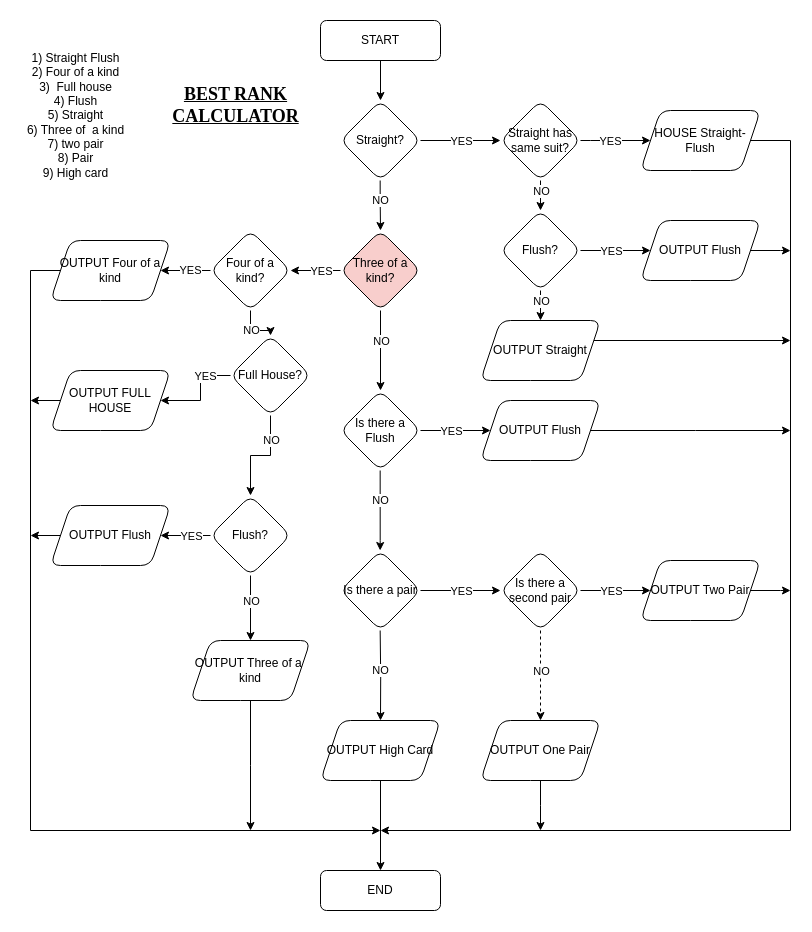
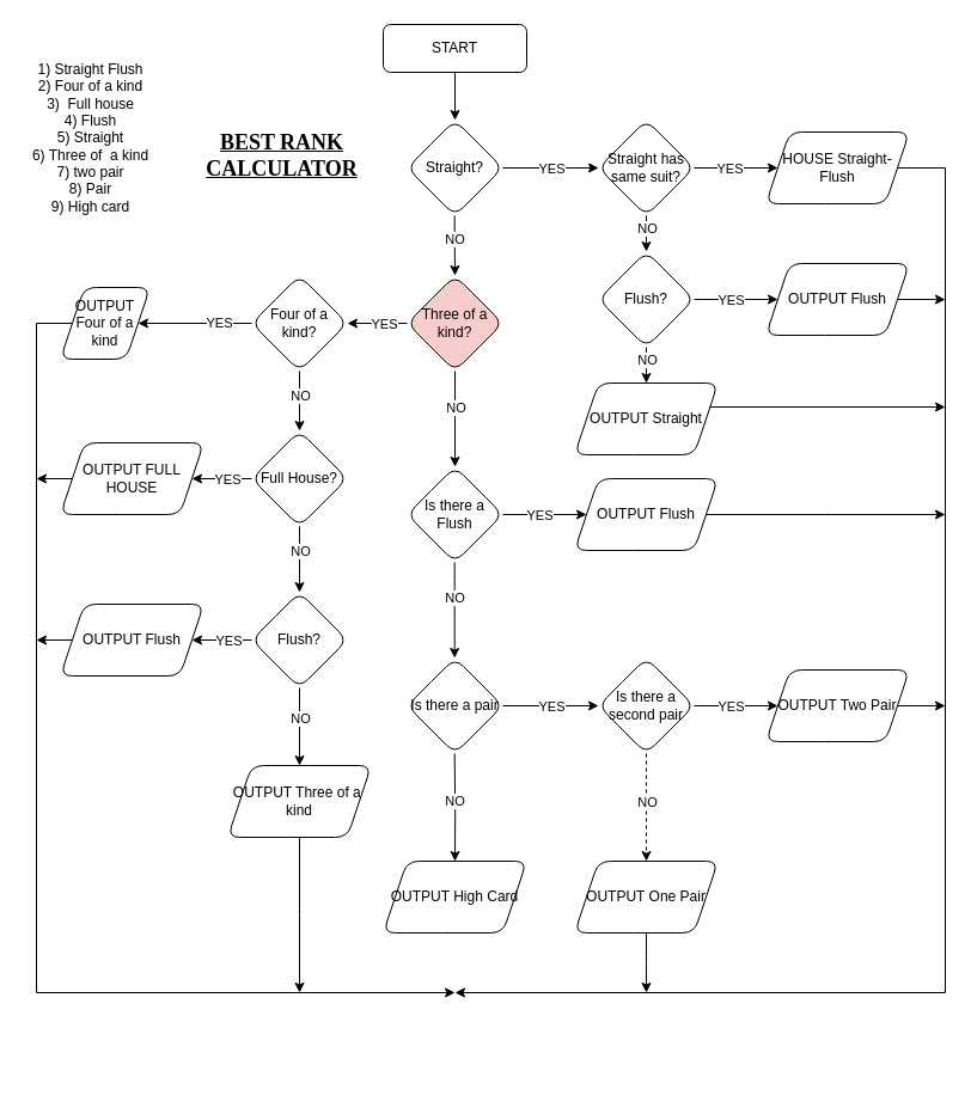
  <mxCell id="0" />
  <mxCell id="1" parent="0" />
  <mxCell id="2" value="" style="edgeStyle=orthogonalEdgeStyle;rounded=0;orthogonalLoop=1;jettySize=auto;html=1;" parent="1" source="3" target="8" edge="1"><mxGeometry relative="1" as="geometry" /></mxCell>
  <mxCell id="3" value="START" style="rounded=1;whiteSpace=wrap;html=1;fontSize=12;glass=0;strokeWidth=1;shadow=0;" parent="1" vertex="1"><mxGeometry x="320" y="20" width="120" height="40" as="geometry" /></mxCell>
- <mxCell id="4" value="END" style="rounded=1;whiteSpace=wrap;html=1;fontSize=12;glass=0;strokeWidth=1;shadow=0;" parent="1" vertex="1"><mxGeometry x="320" y="870" width="120" height="40" as="geometry" /></mxCell>
  <mxCell id="5" value="1) Straight Flush&lt;br&gt;2) Four of a kind&lt;br&gt;3)&amp;nbsp; Full house&lt;br&gt;4) Flush&lt;br&gt;5) Straight&lt;br&gt;6) Three of&amp;nbsp; a kind&lt;br&gt;7) two pair&lt;br&gt;8) Pair&lt;br&gt;9) High card" style="text;html=1;align=center;verticalAlign=middle;resizable=0;points=[];autosize=1;strokeColor=none;fillColor=none;" parent="1" vertex="1"><mxGeometry x="20" y="50" width="110" height="130" as="geometry" /></mxCell>
  <mxCell id="6" value="" style="edgeStyle=orthogonalEdgeStyle;rounded=0;orthogonalLoop=1;jettySize=auto;html=1;" parent="1" source="8" target="13" edge="1"><mxGeometry relative="1" as="geometry"><Array as="points"><mxPoint x="460" y="140" /><mxPoint x="460" y="140" /></Array></mxGeometry></mxCell>
  <mxCell id="7" value="YES" style="edgeLabel;html=1;align=center;verticalAlign=middle;resizable=0;points=[];" parent="6" vertex="1" connectable="0"><mxGeometry x="-0.225" relative="1" as="geometry"><mxPoint x="9" as="offset" /></mxGeometry></mxCell>
  <mxCell id="8" value="Straight?" style="rhombus;whiteSpace=wrap;html=1;rounded=1;shadow=0;strokeWidth=1;glass=0;" parent="1" vertex="1"><mxGeometry x="340" y="100" width="80" height="80" as="geometry" /></mxCell>
  <mxCell id="9" value="" style="edgeStyle=orthogonalEdgeStyle;rounded=0;orthogonalLoop=1;jettySize=auto;html=1;align=center;" parent="1" source="13" target="15" edge="1"><mxGeometry relative="1" as="geometry"><Array as="points"><mxPoint x="590" y="140" /><mxPoint x="590" y="140" /></Array></mxGeometry></mxCell>
  <mxCell id="10" value="YES" style="edgeLabel;html=1;align=center;verticalAlign=middle;resizable=0;points=[];" parent="9" vertex="1" connectable="0"><mxGeometry x="-0.221" y="-1" relative="1" as="geometry"><mxPoint x="2" y="-1" as="offset" /></mxGeometry></mxCell>
  <mxCell id="11" value="" style="edgeStyle=orthogonalEdgeStyle;rounded=0;orthogonalLoop=1;jettySize=auto;html=1;" edge="1" parent="1" source="13" target="76"><mxGeometry relative="1" as="geometry" /></mxCell>
  <mxCell id="12" value="NO" style="edgeLabel;html=1;align=center;verticalAlign=middle;resizable=0;points=[];" vertex="1" connectable="0" parent="11"><mxGeometry x="-0.792" y="1" relative="1" as="geometry"><mxPoint x="-1" y="5" as="offset" /></mxGeometry></mxCell>
  <mxCell id="13" value="Straight has same suit?" style="rhombus;whiteSpace=wrap;html=1;rounded=1;shadow=0;strokeWidth=1;glass=0;" parent="1" vertex="1"><mxGeometry x="500" y="100" width="80" height="80" as="geometry" /></mxCell>
  <mxCell id="14" style="edgeStyle=orthogonalEdgeStyle;rounded=0;orthogonalLoop=1;jettySize=auto;html=1;" parent="1" source="15" edge="1"><mxGeometry relative="1" as="geometry"><mxPoint x="380" y="830" as="targetPoint" /><Array as="points"><mxPoint x="790" y="140" /><mxPoint x="790" y="830" /></Array></mxGeometry></mxCell>
  <mxCell id="15" value="HOUSE Straight-Flush" style="shape=parallelogram;perimeter=parallelogramPerimeter;whiteSpace=wrap;html=1;fixedSize=1;rounded=1;shadow=0;strokeWidth=1;glass=0;" parent="1" vertex="1"><mxGeometry x="640" y="110" width="120" height="60" as="geometry" /></mxCell>
  <mxCell id="16" style="edgeStyle=orthogonalEdgeStyle;rounded=0;orthogonalLoop=1;jettySize=auto;html=1;" parent="1" source="17" edge="1"><mxGeometry relative="1" as="geometry"><mxPoint x="790" y="340" as="targetPoint" /><Array as="points"><mxPoint x="540" y="340" /></Array></mxGeometry></mxCell>
  <mxCell id="17" value="OUTPUT Straight" style="shape=parallelogram;perimeter=parallelogramPerimeter;whiteSpace=wrap;html=1;fixedSize=1;rounded=1;shadow=0;strokeWidth=1;glass=0;" parent="1" vertex="1"><mxGeometry x="480" y="320" width="120" height="60" as="geometry" /></mxCell>
  <mxCell id="18" value="" style="edgeStyle=orthogonalEdgeStyle;rounded=0;orthogonalLoop=1;jettySize=auto;html=1;" parent="1" source="22" target="27" edge="1"><mxGeometry relative="1" as="geometry" /></mxCell>
  <mxCell id="19" value="YES" style="edgeLabel;html=1;align=center;verticalAlign=middle;resizable=0;points=[];" parent="18" vertex="1" connectable="0"><mxGeometry x="-0.856" relative="1" as="geometry"><mxPoint x="-16" as="offset" /></mxGeometry></mxCell>
  <mxCell id="20" value="" style="edgeStyle=orthogonalEdgeStyle;rounded=0;orthogonalLoop=1;jettySize=auto;html=1;" parent="1" source="22" target="35" edge="1"><mxGeometry relative="1" as="geometry" /></mxCell>
  <mxCell id="21" value="NO" style="edgeLabel;html=1;align=center;verticalAlign=middle;resizable=0;points=[];" parent="20" vertex="1" connectable="0"><mxGeometry x="-0.777" y="2" relative="1" as="geometry"><mxPoint x="-2" y="21" as="offset" /></mxGeometry></mxCell>
  <mxCell id="22" value="Three of a kind?" style="rhombus;whiteSpace=wrap;html=1;rounded=1;shadow=0;strokeWidth=1;glass=0;fillColor=#f8cecc;" parent="1" vertex="1"><mxGeometry x="340" y="230" width="80" height="80" as="geometry" /></mxCell>
  <mxCell id="23" value="" style="edgeStyle=orthogonalEdgeStyle;rounded=0;orthogonalLoop=1;jettySize=auto;html=1;entryX=1;entryY=0.5;entryDx=0;entryDy=0;" parent="1" source="27" target="37" edge="1"><mxGeometry relative="1" as="geometry"><mxPoint x="170" y="270" as="targetPoint" /></mxGeometry></mxCell>
  <mxCell id="24" value="YES" style="edgeLabel;html=1;align=center;verticalAlign=middle;resizable=0;points=[];" parent="23" vertex="1" connectable="0"><mxGeometry x="-0.711" y="-1" relative="1" as="geometry"><mxPoint x="-14" as="offset" /></mxGeometry></mxCell>
  <mxCell id="25" value="" style="edgeStyle=orthogonalEdgeStyle;rounded=0;orthogonalLoop=1;jettySize=auto;html=1;" parent="1" source="27" target="32" edge="1"><mxGeometry relative="1" as="geometry" /></mxCell>
  <mxCell id="26" value="NO" style="edgeLabel;html=1;align=center;verticalAlign=middle;resizable=0;points=[];" parent="25" vertex="1" connectable="0"><mxGeometry x="-0.849" relative="1" as="geometry"><mxPoint y="16" as="offset" /></mxGeometry></mxCell>
  <mxCell id="27" value="Four of a kind?" style="rhombus;whiteSpace=wrap;html=1;rounded=1;shadow=0;strokeWidth=1;glass=0;" parent="1" vertex="1"><mxGeometry x="210" y="230" width="80" height="80" as="geometry" /></mxCell>
  <mxCell id="28" value="" style="edgeStyle=orthogonalEdgeStyle;rounded=0;orthogonalLoop=1;jettySize=auto;html=1;entryX=1;entryY=0.5;entryDx=0;entryDy=0;" parent="1" source="32" target="39" edge="1"><mxGeometry relative="1" as="geometry"><mxPoint x="170" y="400" as="targetPoint" /></mxGeometry></mxCell>
  <mxCell id="29" value="YES" style="edgeLabel;html=1;align=center;verticalAlign=middle;resizable=0;points=[];" parent="28" vertex="1" connectable="0"><mxGeometry x="-0.794" relative="1" as="geometry"><mxPoint x="-16" as="offset" /></mxGeometry></mxCell>
  <mxCell id="30" value="" style="edgeStyle=orthogonalEdgeStyle;rounded=0;orthogonalLoop=1;jettySize=auto;html=1;" parent="1" source="32" target="44" edge="1"><mxGeometry relative="1" as="geometry" /></mxCell>
  <mxCell id="31" value="NO" style="edgeLabel;html=1;align=center;verticalAlign=middle;resizable=0;points=[];" parent="30" vertex="1" connectable="0"><mxGeometry x="-0.822" relative="1" as="geometry"><mxPoint y="15" as="offset" /></mxGeometry></mxCell>
- <mxCell id="32" value="Full House?" style="rhombus;whiteSpace=wrap;html=1;rounded=1;shadow=0;strokeWidth=1;glass=0;" parent="1" vertex="1"><mxGeometry x="230" y="335" width="80" height="80" as="geometry" /></mxCell>
+ <mxCell id="32" value="Full House?" style="rhombus;whiteSpace=wrap;html=1;rounded=1;shadow=0;strokeWidth=1;glass=0;" parent="1" vertex="1"><mxGeometry x="210" y="360" width="80" height="80" as="geometry" /></mxCell>
  <mxCell id="33" value="" style="edgeStyle=orthogonalEdgeStyle;rounded=0;orthogonalLoop=1;jettySize=auto;html=1;" parent="1" source="35" target="50" edge="1"><mxGeometry relative="1" as="geometry" /></mxCell>
  <mxCell id="34" value="YES" style="edgeLabel;html=1;align=center;verticalAlign=middle;resizable=0;points=[];" parent="33" vertex="1" connectable="0"><mxGeometry x="-0.773" y="-1" relative="1" as="geometry"><mxPoint x="22" y="-1" as="offset" /></mxGeometry></mxCell>
  <mxCell id="35" value="Is there a Flush" style="rhombus;whiteSpace=wrap;html=1;rounded=1;shadow=0;strokeWidth=1;glass=0;" parent="1" vertex="1"><mxGeometry x="340" y="390" width="80" height="80" as="geometry" /></mxCell>
  <mxCell id="36" style="edgeStyle=orthogonalEdgeStyle;rounded=0;orthogonalLoop=1;jettySize=auto;html=1;" parent="1" source="37" edge="1"><mxGeometry relative="1" as="geometry"><mxPoint x="380" y="830" as="targetPoint" /><Array as="points"><mxPoint x="30" y="270" /><mxPoint x="30" y="830" /></Array></mxGeometry></mxCell>
- <mxCell id="37" value="OUTPUT Four of a kind" style="shape=parallelogram;perimeter=parallelogramPerimeter;whiteSpace=wrap;html=1;fixedSize=1;rounded=1;shadow=0;strokeWidth=1;glass=0;" parent="1" vertex="1"><mxGeometry x="50" y="240" width="120" height="60" as="geometry" /></mxCell>
+ <mxCell id="37" value="OUTPUT Four of a kind" style="shape=parallelogram;perimeter=parallelogramPerimeter;whiteSpace=wrap;html=1;fixedSize=1;rounded=1;shadow=0;strokeWidth=1;glass=0;" parent="1" vertex="1"><mxGeometry x="50" y="240" width="75" height="60" as="geometry" /></mxCell>
  <mxCell id="38" style="edgeStyle=orthogonalEdgeStyle;rounded=0;orthogonalLoop=1;jettySize=auto;html=1;" parent="1" source="39" edge="1"><mxGeometry relative="1" as="geometry"><mxPoint x="30" y="400" as="targetPoint" /></mxGeometry></mxCell>
  <mxCell id="39" value="OUTPUT FULL HOUSE" style="shape=parallelogram;perimeter=parallelogramPerimeter;whiteSpace=wrap;html=1;fixedSize=1;rounded=1;shadow=0;strokeWidth=1;glass=0;" parent="1" vertex="1"><mxGeometry x="50" y="370" width="120" height="60" as="geometry" /></mxCell>
  <mxCell id="40" value="" style="edgeStyle=orthogonalEdgeStyle;rounded=0;orthogonalLoop=1;jettySize=auto;html=1;entryX=1;entryY=0.5;entryDx=0;entryDy=0;" parent="1" source="44" target="46" edge="1"><mxGeometry relative="1" as="geometry"><mxPoint x="170" y="535" as="targetPoint" /></mxGeometry></mxCell>
  <mxCell id="41" value="YES" style="edgeLabel;html=1;align=center;verticalAlign=middle;resizable=0;points=[];" parent="40" vertex="1" connectable="0"><mxGeometry x="-0.816" y="-1" relative="1" as="geometry"><mxPoint x="-15" y="1" as="offset" /></mxGeometry></mxCell>
  <mxCell id="42" value="" style="edgeStyle=orthogonalEdgeStyle;rounded=0;orthogonalLoop=1;jettySize=auto;html=1;" parent="1" source="44" target="48" edge="1"><mxGeometry relative="1" as="geometry" /></mxCell>
  <mxCell id="43" value="NO" style="edgeLabel;html=1;align=center;verticalAlign=middle;resizable=0;points=[];" parent="42" vertex="1" connectable="0"><mxGeometry x="-0.826" y="1" relative="1" as="geometry"><mxPoint x="-1" y="19" as="offset" /></mxGeometry></mxCell>
  <mxCell id="44" value="Flush?" style="rhombus;whiteSpace=wrap;html=1;rounded=1;shadow=0;strokeWidth=1;glass=0;" parent="1" vertex="1"><mxGeometry x="210" y="495" width="80" height="80" as="geometry" /></mxCell>
  <mxCell id="45" style="edgeStyle=orthogonalEdgeStyle;rounded=0;orthogonalLoop=1;jettySize=auto;html=1;" parent="1" source="46" edge="1"><mxGeometry relative="1" as="geometry"><mxPoint x="30" y="535" as="targetPoint" /></mxGeometry></mxCell>
  <mxCell id="46" value="OUTPUT Flush" style="shape=parallelogram;perimeter=parallelogramPerimeter;whiteSpace=wrap;html=1;fixedSize=1;rounded=1;shadow=0;strokeWidth=1;glass=0;" parent="1" vertex="1"><mxGeometry x="50" y="505" width="120" height="60" as="geometry" /></mxCell>
  <mxCell id="47" style="edgeStyle=orthogonalEdgeStyle;rounded=0;orthogonalLoop=1;jettySize=auto;html=1;" parent="1" source="48" edge="1"><mxGeometry relative="1" as="geometry"><mxPoint x="250" y="830" as="targetPoint" /></mxGeometry></mxCell>
  <mxCell id="48" value="OUTPUT Three of a&amp;nbsp; kind" style="shape=parallelogram;perimeter=parallelogramPerimeter;whiteSpace=wrap;html=1;fixedSize=1;rounded=1;shadow=0;strokeWidth=1;glass=0;" parent="1" vertex="1"><mxGeometry x="190" y="640" width="120" height="60" as="geometry" /></mxCell>
  <mxCell id="49" style="edgeStyle=orthogonalEdgeStyle;rounded=0;orthogonalLoop=1;jettySize=auto;html=1;" parent="1" source="50" edge="1"><mxGeometry relative="1" as="geometry"><mxPoint x="790" y="430" as="targetPoint" /></mxGeometry></mxCell>
  <mxCell id="50" value="OUTPUT Flush" style="shape=parallelogram;perimeter=parallelogramPerimeter;whiteSpace=wrap;html=1;fixedSize=1;rounded=1;shadow=0;strokeWidth=1;glass=0;" parent="1" vertex="1"><mxGeometry x="480" y="400" width="120" height="60" as="geometry" /></mxCell>
  <mxCell id="51" value="" style="edgeStyle=orthogonalEdgeStyle;rounded=0;orthogonalLoop=1;jettySize=auto;html=1;" parent="1" source="53" target="58" edge="1"><mxGeometry relative="1" as="geometry" /></mxCell>
  <mxCell id="52" value="YES" style="edgeLabel;html=1;align=center;verticalAlign=middle;resizable=0;points=[];" parent="51" vertex="1" connectable="0"><mxGeometry x="-0.587" y="2" relative="1" as="geometry"><mxPoint x="23" y="2" as="offset" /></mxGeometry></mxCell>
  <mxCell id="53" value="Is there a pair" style="rhombus;whiteSpace=wrap;html=1;rounded=1;shadow=0;strokeWidth=1;glass=0;" parent="1" vertex="1"><mxGeometry x="340" y="550" width="80" height="80" as="geometry" /></mxCell>
  <mxCell id="54" value="" style="edgeStyle=orthogonalEdgeStyle;rounded=0;orthogonalLoop=1;jettySize=auto;html=1;" parent="1" source="58" target="62" edge="1"><mxGeometry relative="1" as="geometry" /></mxCell>
  <mxCell id="55" value="YES" style="edgeLabel;html=1;align=center;verticalAlign=middle;resizable=0;points=[];" parent="54" vertex="1" connectable="0"><mxGeometry x="-0.769" relative="1" as="geometry"><mxPoint x="22" as="offset" /></mxGeometry></mxCell>
  <mxCell id="56" value="" style="edgeStyle=orthogonalEdgeStyle;rounded=0;orthogonalLoop=1;jettySize=auto;html=1;dashed=1;" parent="1" source="58" target="64" edge="1"><mxGeometry relative="1" as="geometry" /></mxCell>
  <mxCell id="57" value="NO" style="edgeLabel;html=1;align=center;verticalAlign=middle;resizable=0;points=[];" parent="56" vertex="1" connectable="0"><mxGeometry x="-0.88" relative="1" as="geometry"><mxPoint y="35" as="offset" /></mxGeometry></mxCell>
  <mxCell id="58" value="Is there a second pair" style="rhombus;whiteSpace=wrap;html=1;rounded=1;shadow=0;strokeWidth=1;glass=0;" parent="1" vertex="1"><mxGeometry x="500" y="550" width="80" height="80" as="geometry" /></mxCell>
- <mxCell id="59" value="" style="edgeStyle=orthogonalEdgeStyle;rounded=0;orthogonalLoop=1;jettySize=auto;html=1;" parent="1" source="60" target="4" edge="1"><mxGeometry relative="1" as="geometry" /></mxCell>
  <mxCell id="60" value="OUTPUT High Card" style="shape=parallelogram;perimeter=parallelogramPerimeter;whiteSpace=wrap;html=1;fixedSize=1;rounded=1;shadow=0;strokeWidth=1;glass=0;" parent="1" vertex="1"><mxGeometry x="320" y="720" width="120" height="60" as="geometry" /></mxCell>
  <mxCell id="61" style="edgeStyle=orthogonalEdgeStyle;rounded=0;orthogonalLoop=1;jettySize=auto;html=1;align=center;" parent="1" source="62" edge="1"><mxGeometry relative="1" as="geometry"><mxPoint x="790" y="590" as="targetPoint" /></mxGeometry></mxCell>
  <mxCell id="62" value="OUTPUT Two Pair" style="shape=parallelogram;perimeter=parallelogramPerimeter;whiteSpace=wrap;html=1;fixedSize=1;rounded=1;shadow=0;strokeWidth=1;glass=0;" parent="1" vertex="1"><mxGeometry x="640" y="560" width="120" height="60" as="geometry" /></mxCell>
  <mxCell id="63" style="edgeStyle=orthogonalEdgeStyle;rounded=0;orthogonalLoop=1;jettySize=auto;html=1;align=center;" parent="1" source="64" edge="1"><mxGeometry relative="1" as="geometry"><mxPoint x="540" y="830" as="targetPoint" /></mxGeometry></mxCell>
  <mxCell id="64" value="OUTPUT One Pair" style="shape=parallelogram;perimeter=parallelogramPerimeter;whiteSpace=wrap;html=1;fixedSize=1;rounded=1;shadow=0;strokeWidth=1;glass=0;" parent="1" vertex="1"><mxGeometry x="480" y="720" width="120" height="60" as="geometry" /></mxCell>
  <mxCell id="65" value="" style="edgeStyle=orthogonalEdgeStyle;rounded=0;orthogonalLoop=1;jettySize=auto;html=1;" parent="1" edge="1"><mxGeometry relative="1" as="geometry"><mxPoint x="379.66" y="180" as="sourcePoint" /><mxPoint x="380" y="230" as="targetPoint" /><Array as="points"><mxPoint x="380" y="200" /><mxPoint x="380" y="200" /></Array></mxGeometry></mxCell>
  <mxCell id="66" value="NO" style="edgeLabel;html=1;align=center;verticalAlign=middle;resizable=0;points=[];" parent="65" vertex="1" connectable="0"><mxGeometry x="-0.777" y="2" relative="1" as="geometry"><mxPoint x="-2" y="14" as="offset" /></mxGeometry></mxCell>
  <mxCell id="67" value="" style="edgeStyle=orthogonalEdgeStyle;rounded=0;orthogonalLoop=1;jettySize=auto;html=1;" parent="1" edge="1"><mxGeometry relative="1" as="geometry"><mxPoint x="379.66" y="470" as="sourcePoint" /><mxPoint x="379.66" y="550" as="targetPoint" /><Array as="points"><mxPoint x="379.66" y="540" /><mxPoint x="379.66" y="540" /></Array></mxGeometry></mxCell>
  <mxCell id="68" value="NO" style="edgeLabel;html=1;align=center;verticalAlign=middle;resizable=0;points=[];" parent="67" vertex="1" connectable="0"><mxGeometry x="-0.777" y="2" relative="1" as="geometry"><mxPoint x="-2" y="21" as="offset" /></mxGeometry></mxCell>
  <mxCell id="69" value="" style="edgeStyle=orthogonalEdgeStyle;rounded=0;orthogonalLoop=1;jettySize=auto;html=1;entryX=0.5;entryY=0;entryDx=0;entryDy=0;" parent="1" target="60" edge="1"><mxGeometry relative="1" as="geometry"><mxPoint x="379.66" y="630" as="sourcePoint" /><mxPoint x="379.66" y="710" as="targetPoint" /></mxGeometry></mxCell>
  <mxCell id="70" value="NO" style="edgeLabel;html=1;align=center;verticalAlign=middle;resizable=0;points=[];" parent="69" vertex="1" connectable="0"><mxGeometry x="-0.777" y="2" relative="1" as="geometry"><mxPoint x="-2" y="30" as="offset" /></mxGeometry></mxCell>
- <mxCell id="71" value="&lt;b&gt;&lt;font style=&quot;font-size: 18px&quot; face=&quot;Verdana&quot;&gt;&lt;u&gt;BEST RANK &lt;br&gt;CALCULATOR&lt;/u&gt;&lt;/font&gt;&lt;/b&gt;" style="text;html=1;align=center;verticalAlign=middle;resizable=0;points=[];autosize=1;strokeColor=none;fillColor=none;" parent="1" vertex="1"><mxGeometry x="160" y="85" width="150" height="40" as="geometry" /></mxCell>
+ <mxCell id="71" value="&lt;b&gt;&lt;font style=&quot;font-size: 18px&quot; face=&quot;Verdana&quot;&gt;&lt;u&gt;BEST RANK &lt;br&gt;CALCULATOR&lt;/u&gt;&lt;/font&gt;&lt;/b&gt;" style="text;html=1;align=center;verticalAlign=middle;resizable=0;points=[];autosize=1;strokeColor=none;fillColor=none;" parent="1" vertex="1"><mxGeometry x="160" y="110" width="150" height="40" as="geometry" /></mxCell>
  <mxCell id="72" style="edgeStyle=orthogonalEdgeStyle;rounded=0;orthogonalLoop=1;jettySize=auto;html=1;exitX=0.5;exitY=1;exitDx=0;exitDy=0;entryX=0.5;entryY=0;entryDx=0;entryDy=0;" edge="1" parent="1" source="76" target="17"><mxGeometry relative="1" as="geometry" /></mxCell>
  <mxCell id="73" value="NO" style="edgeLabel;html=1;align=center;verticalAlign=middle;resizable=0;points=[];" vertex="1" connectable="0" parent="72"><mxGeometry x="-0.783" relative="1" as="geometry"><mxPoint y="7" as="offset" /></mxGeometry></mxCell>
  <mxCell id="74" value="" style="edgeStyle=orthogonalEdgeStyle;rounded=0;orthogonalLoop=1;jettySize=auto;html=1;" edge="1" parent="1" source="76" target="78"><mxGeometry relative="1" as="geometry" /></mxCell>
  <mxCell id="75" value="YES" style="edgeLabel;html=1;align=center;verticalAlign=middle;resizable=0;points=[];" vertex="1" connectable="0" parent="74"><mxGeometry x="0.218" relative="1" as="geometry"><mxPoint x="-13" as="offset" /></mxGeometry></mxCell>
  <mxCell id="76" value="Flush?" style="rhombus;whiteSpace=wrap;html=1;rounded=1;shadow=0;strokeWidth=1;glass=0;" vertex="1" parent="1"><mxGeometry x="500" y="210" width="80" height="80" as="geometry" /></mxCell>
  <mxCell id="77" style="edgeStyle=orthogonalEdgeStyle;rounded=0;orthogonalLoop=1;jettySize=auto;html=1;exitX=1;exitY=0.5;exitDx=0;exitDy=0;" edge="1" parent="1" source="78"><mxGeometry relative="1" as="geometry"><mxPoint x="790" y="250.143" as="targetPoint" /></mxGeometry></mxCell>
  <mxCell id="78" value="OUTPUT Flush" style="shape=parallelogram;perimeter=parallelogramPerimeter;whiteSpace=wrap;html=1;fixedSize=1;rounded=1;shadow=0;strokeWidth=1;glass=0;" vertex="1" parent="1"><mxGeometry x="640" y="220" width="120" height="60" as="geometry" /></mxCell>
